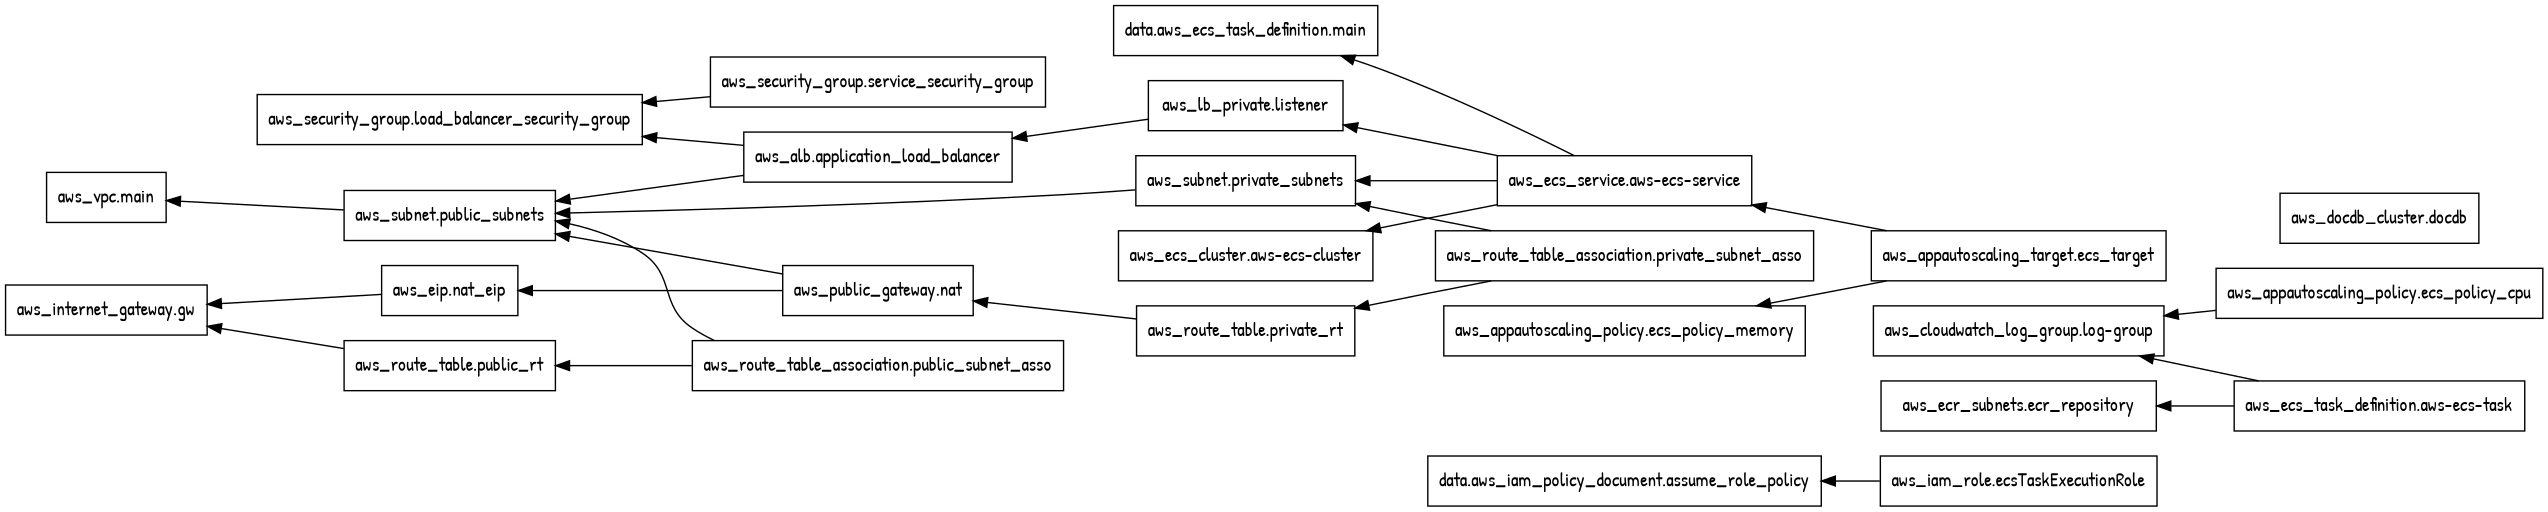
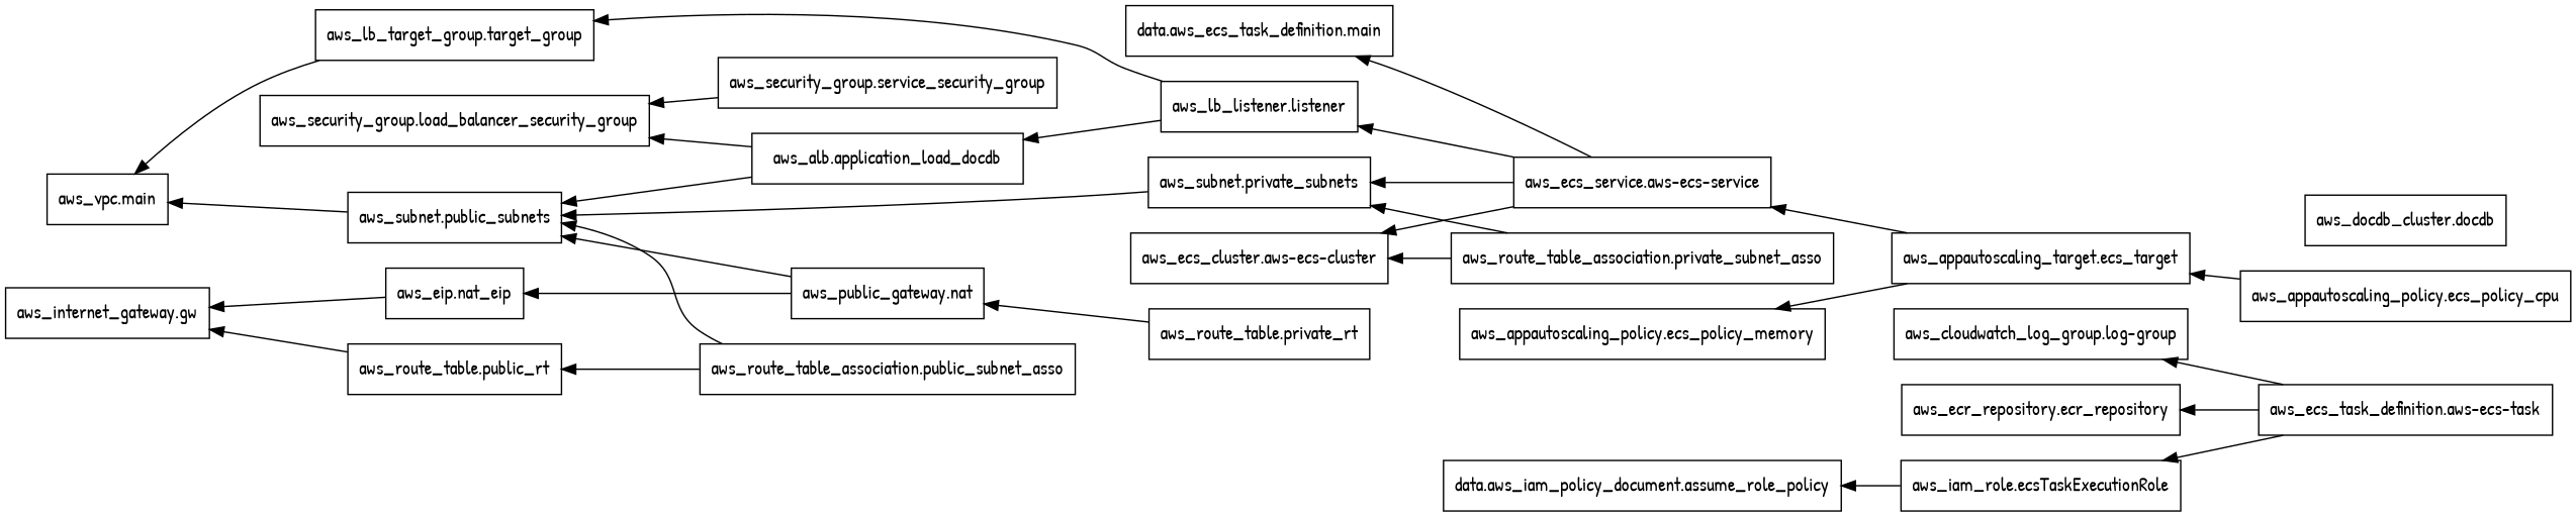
  digraph {
    fontname="Patrick Hand"
    rankdir=RL
    node [fontname="Patrick Hand" shape=rect]
    edge [fontname="Patrick Hand"]
    n1 [label="data.aws_ecs_task_definition.main"]
    n2 [label="aws_ecs_task_definition.aws-ecs-task"]
    n3 [label="aws_cloudwatch_log_group.log-group"]
-   n4 [label="aws_ecr_subnets.ecr_repository"]
+   n4 [label="aws_ecr_repository.ecr_repository"]
    n5 [label="aws_iam_role.ecsTaskExecutionRole"]
    n6 [label="data.aws_iam_policy_document.assume_role_policy"]
-   n7 [label="aws_alb.application_load_balancer"]
+   n7 [label="aws_alb.application_load_docdb"]
    n8 [label="aws_security_group.load_balancer_security_group"]
    n9 [label="aws_subnet.public_subnets"]
    n10 [label="aws_vpc.main"]
    n11 [label="aws_appautoscaling_policy.ecs_policy_cpu"]
    n12 [label="aws_appautoscaling_target.ecs_target"]
    n13 [label="aws_appautoscaling_policy.ecs_policy_memory"]
    n14 [label="aws_ecs_service.aws-ecs-service"]
    n15 [label="aws_ecs_cluster.aws-ecs-cluster"]
-   n16 [label="aws_lb_private.listener"]
+   n16 [label="aws_lb_listener.listener"]
    n17 [label="aws_subnet.private_subnets"]
    n18 [label="aws_docdb_cluster.docdb"]
+   n19 [label="aws_lb_target_group.target_group"]
    n20 [label="aws_security_group.service_security_group"]
    n21 [label="aws_eip.nat_eip"]
    n22 [label="aws_internet_gateway.gw"]
    n23 [label="aws_public_gateway.nat"]
    n24 [label="aws_route_table.private_rt"]
    n25 [label="aws_route_table.public_rt"]
    n26 [label="aws_route_table_association.private_subnet_asso"]
    n27 [label="aws_route_table_association.public_subnet_asso"]
    n2 -> n3
    n2 -> n4
+   n2 -> n5
    n5 -> n6
    n7 -> n8
    n7 -> n9
    n9 -> n10
-   n11 -> n3
+   n11 -> n12
    n12 -> n13
    n12 -> n14
    n14 -> n1
    n14 -> n15
    n14 -> n16
    n14 -> n17
    n16 -> n7
+   n16 -> n19
    n17 -> n9
+   n19 -> n10
    n20 -> n8
    n21 -> n22
    n23 -> n9
    n23 -> n21
    n24 -> n23
    n25 -> n22
    n26 -> n17
-   n26 -> n24
+   n26 -> n15
    n27 -> n9
    n27 -> n25
  }
